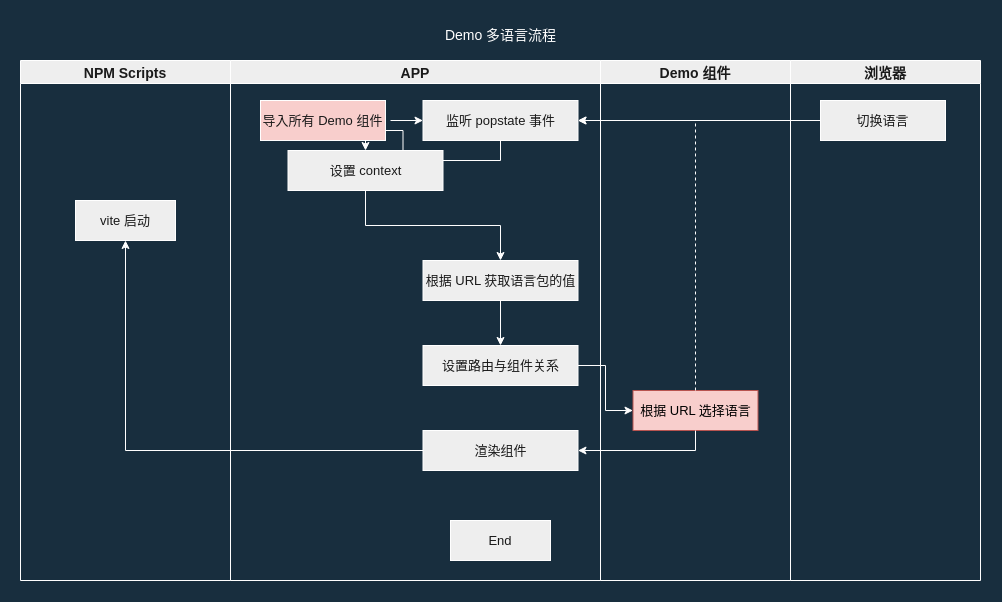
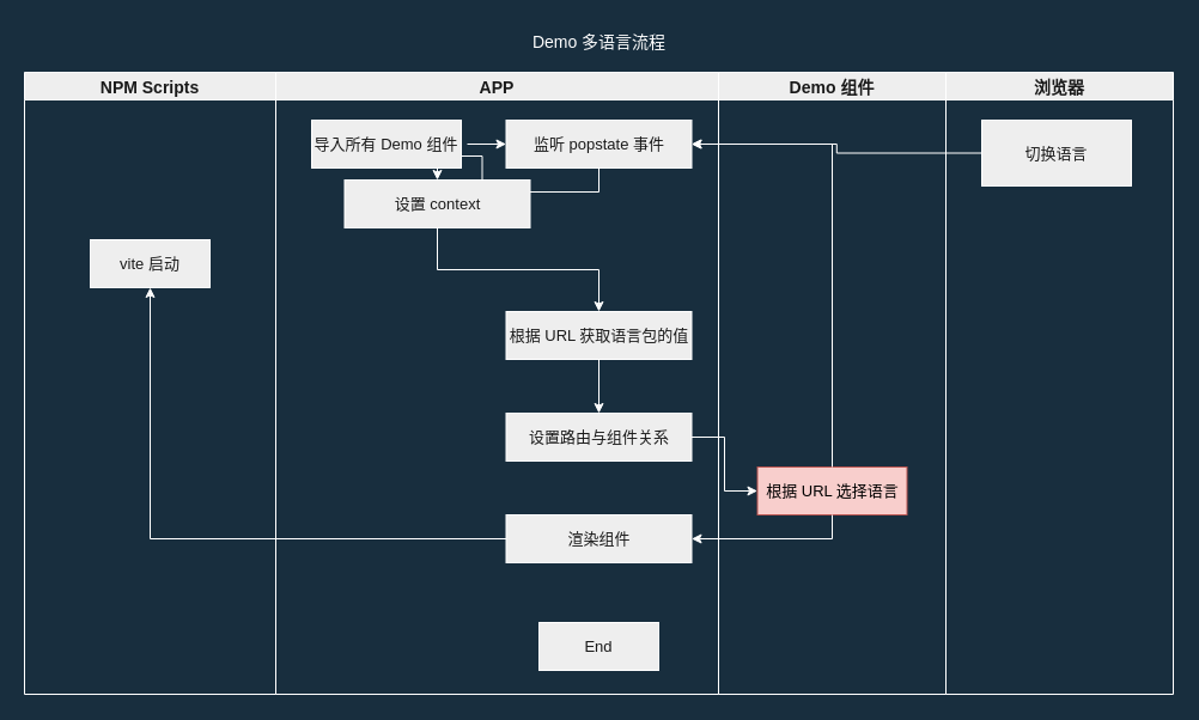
  <mxCell id="0" />
  <mxCell id="1" parent="0" />
  <mxCell id="2" value="Demo 多语言流程" style="text;html=1;strokeColor=none;fillColor=none;align=center;verticalAlign=middle;whiteSpace=wrap;rounded=0;fontSize=14;fontColor=#FFFFFF;" vertex="1" parent="1"><mxGeometry x="411.5" y="20" width="177" height="30" as="geometry" /></mxCell>
  <mxCell id="3" value="" style="group" vertex="1" connectable="0" parent="1"><mxGeometry x="20" y="60" width="960" height="520" as="geometry" /></mxCell>
  <mxCell id="4" value="APP" style="swimlane;strokeWidth=1;fontSize=14;fontStyle=1;fillColor=#EEEEEE;strokeColor=#FFFFFF;fontColor=#1A1A1A;" parent="3" vertex="1"><mxGeometry x="210" width="370" height="520" as="geometry" /></mxCell>
  <mxCell id="5" style="edgeStyle=orthogonalEdgeStyle;rounded=0;orthogonalLoop=1;jettySize=auto;html=1;exitX=0.5;exitY=1;exitDx=0;exitDy=0;entryX=0.5;entryY=0;entryDx=0;entryDy=0;labelBackgroundColor=#182E3E;fontSize=13;strokeColor=#FFFFFF;fontColor=#FFFFFF;fontStyle=0;" edge="1" parent="4" source="6" target="16"><mxGeometry relative="1" as="geometry" /></mxCell>
  <mxCell id="6" value="监听 popstate 事件" style="whiteSpace=wrap;html=1;fontSize=13;fontStyle=0;fillColor=#EEEEEE;strokeColor=#FFFFFF;fontColor=#1A1A1A;" parent="4" vertex="1"><mxGeometry x="192.5" y="40" width="155" height="40" as="geometry" /></mxCell>
  <mxCell id="7" style="edgeStyle=orthogonalEdgeStyle;rounded=0;orthogonalLoop=1;jettySize=auto;html=1;exitX=0.5;exitY=1;exitDx=0;exitDy=0;entryX=0.5;entryY=0;entryDx=0;entryDy=0;fontSize=13;fontStyle=0;labelBackgroundColor=#182E3E;strokeColor=#FFFFFF;fontColor=#FFFFFF;" parent="4" source="8" target="9" edge="1"><mxGeometry relative="1" as="geometry" /></mxCell>
  <mxCell id="8" value="根据 URL 获取语言包的值" style="whiteSpace=wrap;html=1;fontSize=13;fontStyle=0;fillColor=#EEEEEE;strokeColor=#FFFFFF;fontColor=#1A1A1A;" parent="4" vertex="1"><mxGeometry x="192.5" y="200" width="155" height="40" as="geometry" /></mxCell>
  <mxCell id="9" value="设置路由与组件关系" style="whiteSpace=wrap;html=1;fontSize=13;fontStyle=0;fillColor=#EEEEEE;strokeColor=#FFFFFF;fontColor=#1A1A1A;" parent="4" vertex="1"><mxGeometry x="192.5" y="285" width="155" height="40" as="geometry" /></mxCell>
  <mxCell id="10" value="" style="edgeStyle=orthogonalEdgeStyle;rounded=0;orthogonalLoop=1;jettySize=auto;html=1;labelBackgroundColor=#182E3E;fontSize=13;strokeColor=#FFFFFF;fontColor=#FFFFFF;fontStyle=0;" parent="4" source="11" target="18" edge="1"><mxGeometry relative="1" as="geometry" /></mxCell>
  <mxCell id="11" value="渲染组件" style="whiteSpace=wrap;html=1;fontSize=13;fontStyle=0;fillColor=#EEEEEE;strokeColor=#FFFFFF;fontColor=#1A1A1A;" parent="4" vertex="1"><mxGeometry x="192.5" y="370" width="155" height="40" as="geometry" /></mxCell>
  <mxCell id="12" value="End" style="whiteSpace=wrap;html=1;fontSize=13;fillColor=#EEEEEE;strokeColor=#FFFFFF;fontColor=#1A1A1A;fontStyle=0;" parent="4" vertex="1"><mxGeometry x="220" y="460" width="100" height="40" as="geometry" /></mxCell>
  <mxCell id="13" style="edgeStyle=orthogonalEdgeStyle;rounded=0;orthogonalLoop=1;jettySize=auto;html=1;labelBackgroundColor=#182E3E;fontSize=13;strokeColor=#FFFFFF;fontColor=#FFFFFF;fontStyle=0;entryX=0;entryY=0.5;entryDx=0;entryDy=0;" edge="1" parent="4" target="6"><mxGeometry relative="1" as="geometry"><mxPoint x="160" y="60" as="sourcePoint" /></mxGeometry></mxCell>
- <mxCell id="14" value="导入所有 Demo 组件" style="whiteSpace=wrap;html=1;fontSize=13;fontStyle=0;fillColor=#f8cecc;strokeColor=#FFFFFF;fontColor=#1A1A1A;" vertex="1" parent="4"><mxGeometry x="30" y="40" width="125" height="40" as="geometry" /></mxCell>
+ <mxCell id="14" value="导入所有 Demo 组件" style="whiteSpace=wrap;html=1;fontSize=13;fontStyle=0;fillColor=#EEEEEE;strokeColor=#FFFFFF;fontColor=#1A1A1A;" vertex="1" parent="4"><mxGeometry x="30" y="40" width="125" height="40" as="geometry" /></mxCell>
  <mxCell id="15" style="edgeStyle=orthogonalEdgeStyle;rounded=0;orthogonalLoop=1;jettySize=auto;html=1;exitX=0.5;exitY=1;exitDx=0;exitDy=0;entryX=0.5;entryY=0;entryDx=0;entryDy=0;labelBackgroundColor=#182E3E;fontSize=13;strokeColor=#FFFFFF;fontColor=#FFFFFF;fontStyle=0;" edge="1" parent="4" source="16" target="8"><mxGeometry relative="1" as="geometry" /></mxCell>
  <mxCell id="16" value="设置 context" style="whiteSpace=wrap;html=1;fontSize=13;fontStyle=0;fillColor=#EEEEEE;strokeColor=#FFFFFF;fontColor=#1A1A1A;" vertex="1" parent="4"><mxGeometry x="57.5" y="90" width="155" height="40" as="geometry" /></mxCell>
  <mxCell id="17" value="NPM Scripts" style="swimlane;strokeWidth=1;fontSize=14;fontStyle=1;fillColor=#EEEEEE;strokeColor=#FFFFFF;fontColor=#1A1A1A;" parent="3" vertex="1"><mxGeometry width="210" height="520" as="geometry" /></mxCell>
  <mxCell id="18" value="vite 启动" style="whiteSpace=wrap;html=1;fontSize=13;fontStyle=0;fillColor=#EEEEEE;strokeColor=#FFFFFF;fontColor=#1A1A1A;" parent="17" vertex="1"><mxGeometry x="55" y="140" width="100" height="40" as="geometry" /></mxCell>
  <mxCell id="19" value="Demo 组件" style="swimlane;strokeWidth=1;fontSize=14;fontStyle=1;fillColor=#EEEEEE;strokeColor=#FFFFFF;fontColor=#1A1A1A;" parent="3" vertex="1"><mxGeometry x="580" width="190" height="520" as="geometry" /></mxCell>
  <mxCell id="20" value="根据 URL 选择语言" style="whiteSpace=wrap;html=1;fontSize=13;fontStyle=0;fillColor=#f8cecc;strokeColor=#b85450;" vertex="1" parent="19"><mxGeometry x="32.5" y="330" width="125" height="40" as="geometry" /></mxCell>
  <mxCell id="21" style="edgeStyle=orthogonalEdgeStyle;rounded=0;orthogonalLoop=1;jettySize=auto;html=1;exitX=0;exitY=0.5;exitDx=0;exitDy=0;entryX=1;entryY=0.5;entryDx=0;entryDy=0;labelBackgroundColor=#182E3E;fontSize=13;strokeColor=#FFFFFF;fontColor=#FFFFFF;fontStyle=0;" edge="1" parent="3" source="23" target="6"><mxGeometry relative="1" as="geometry"><mxPoint x="610" y="60" as="sourcePoint" /></mxGeometry></mxCell>
  <mxCell id="22" value="浏览器" style="swimlane;strokeWidth=1;fontSize=14;fontStyle=1;fillColor=#EEEEEE;strokeColor=#FFFFFF;fontColor=#1A1A1A;" vertex="1" parent="3"><mxGeometry x="770" width="190" height="520" as="geometry" /></mxCell>
- <mxCell id="23" value="切换语言" style="whiteSpace=wrap;html=1;fontSize=13;fontStyle=0;fillColor=#EEEEEE;strokeColor=#FFFFFF;fontColor=#1A1A1A;" vertex="1" parent="22"><mxGeometry x="30" y="40" width="125" height="40" as="geometry" /></mxCell>
+ <mxCell id="23" value="切换语言" style="whiteSpace=wrap;html=1;fontSize=13;fontStyle=0;fillColor=#EEEEEE;strokeColor=#FFFFFF;fontColor=#1A1A1A;" vertex="1" parent="22"><mxGeometry x="30" y="40" width="125" height="55" as="geometry" /></mxCell>
  <mxCell id="24" style="edgeStyle=orthogonalEdgeStyle;rounded=0;orthogonalLoop=1;jettySize=auto;html=1;exitX=1;exitY=0.5;exitDx=0;exitDy=0;entryX=0;entryY=0.5;entryDx=0;entryDy=0;labelBackgroundColor=#182E3E;fontSize=13;strokeColor=#FFFFFF;fontColor=#FFFFFF;fontStyle=0;" edge="1" parent="3" source="9" target="20"><mxGeometry relative="1" as="geometry" /></mxCell>
  <mxCell id="25" style="edgeStyle=orthogonalEdgeStyle;rounded=0;orthogonalLoop=1;jettySize=auto;html=1;exitX=0.5;exitY=1;exitDx=0;exitDy=0;entryX=1;entryY=0.5;entryDx=0;entryDy=0;labelBackgroundColor=#182E3E;fontSize=13;strokeColor=#FFFFFF;fontColor=#FFFFFF;fontStyle=0;" edge="1" parent="3" source="20" target="11"><mxGeometry relative="1" as="geometry" /></mxCell>
- <mxCell id="26" style="edgeStyle=orthogonalEdgeStyle;rounded=0;orthogonalLoop=1;jettySize=auto;html=1;exitX=0.5;exitY=0;exitDx=0;exitDy=0;entryX=1;entryY=0.5;entryDx=0;entryDy=0;labelBackgroundColor=#182E3E;fontSize=13;strokeColor=#FFFFFF;fontColor=#FFFFFF;fontStyle=0;dashed=1;" edge="1" parent="3" source="20" target="6"><mxGeometry relative="1" as="geometry" /></mxCell>
+ <mxCell id="26" style="edgeStyle=orthogonalEdgeStyle;rounded=0;orthogonalLoop=1;jettySize=auto;html=1;exitX=0.5;exitY=0;exitDx=0;exitDy=0;entryX=1;entryY=0.5;entryDx=0;entryDy=0;labelBackgroundColor=#182E3E;fontSize=13;strokeColor=#FFFFFF;fontColor=#FFFFFF;fontStyle=0;" edge="1" parent="3" source="20" target="6"><mxGeometry relative="1" as="geometry" /></mxCell>
